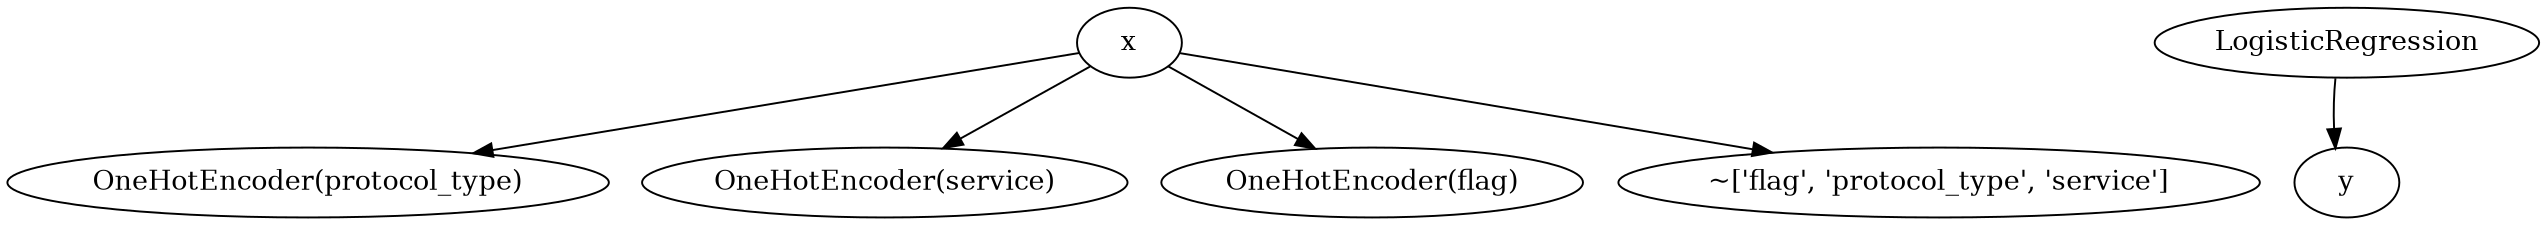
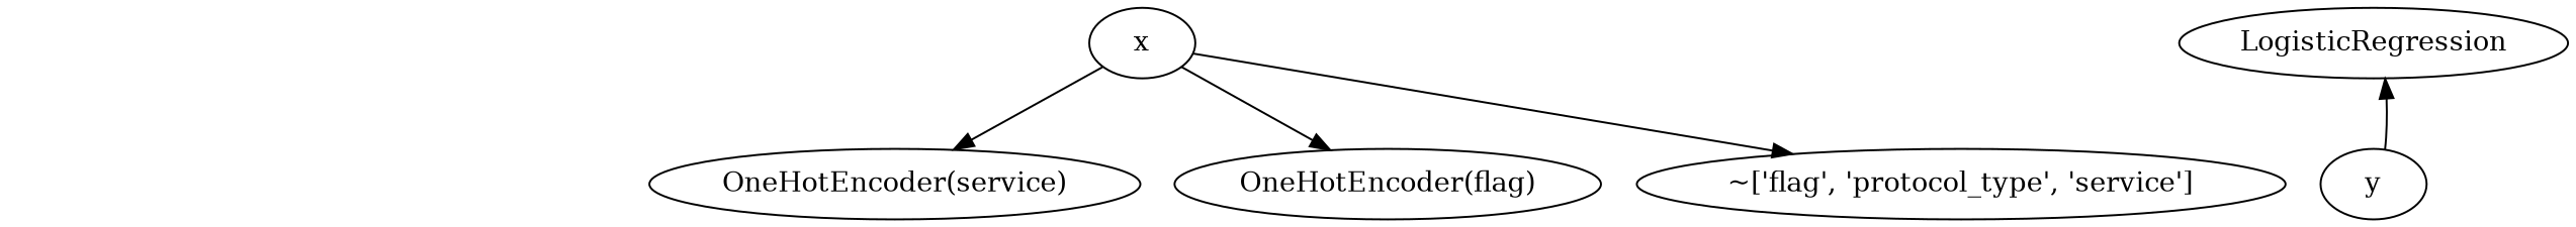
  digraph {
    x
-   "OneHotEncoder(protocol_type)"
    "OneHotEncoder(service)"
    "OneHotEncoder(flag)"
    "~['flag', 'protocol_type', 'service']"
    LogisticRegression
    y
-   x -> "OneHotEncoder(protocol_type)"
    x -> "OneHotEncoder(service)"
    x -> "OneHotEncoder(flag)"
    x -> "~['flag', 'protocol_type', 'service']"
-   LogisticRegression -> y
+   y -> LogisticRegression
  }
